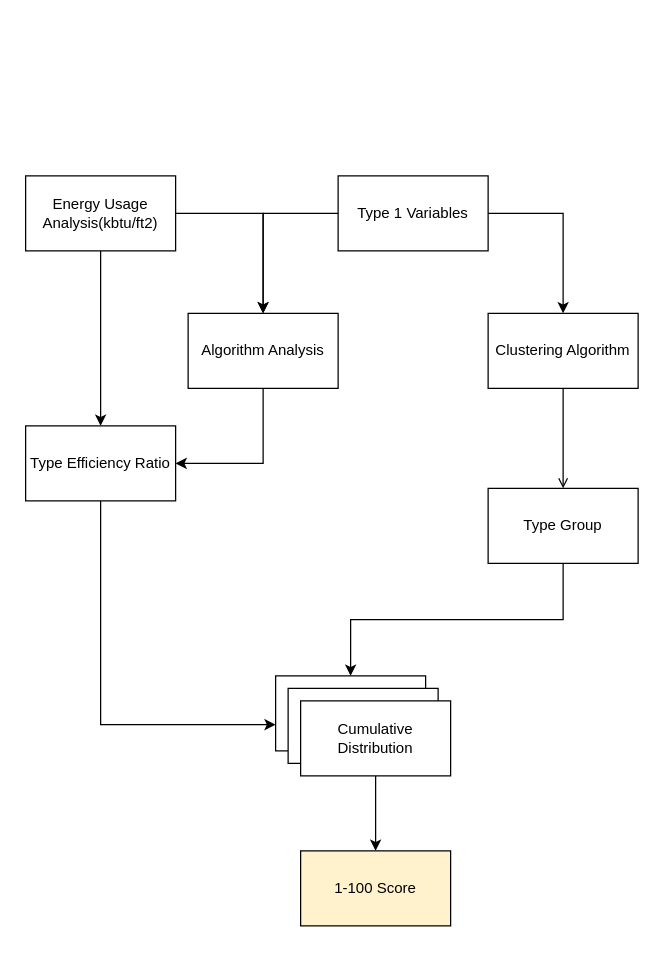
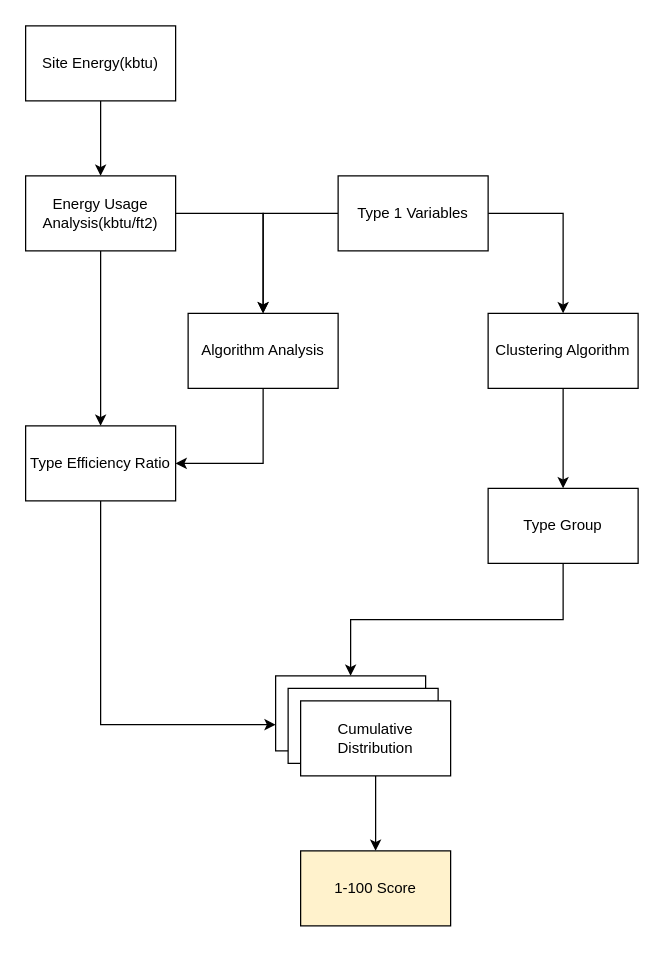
  <mxCell id="0" />
  <mxCell id="1" parent="0" />
+ <mxCell id="2" style="edgeStyle=orthogonalEdgeStyle;rounded=0;orthogonalLoop=1;jettySize=auto;html=1;" edge="1" parent="1" source="3" target="6"><mxGeometry relative="1" as="geometry" /></mxCell>
+ <mxCell id="3" value="Site Energy(kbtu)" style="rounded=0;whiteSpace=wrap;html=1;" vertex="1" parent="1"><mxGeometry x="20" y="20" width="120" height="60" as="geometry" /></mxCell>
  <mxCell id="4" style="edgeStyle=orthogonalEdgeStyle;rounded=0;orthogonalLoop=1;jettySize=auto;html=1;" edge="1" parent="1" source="6" target="8"><mxGeometry relative="1" as="geometry" /></mxCell>
  <mxCell id="5" style="edgeStyle=orthogonalEdgeStyle;rounded=0;orthogonalLoop=1;jettySize=auto;html=1;" edge="1" parent="1" source="6" target="13"><mxGeometry relative="1" as="geometry" /></mxCell>
  <mxCell id="6" value="Energy Usage Analysis(kbtu/ft2)" style="rounded=0;whiteSpace=wrap;html=1;" vertex="1" parent="1"><mxGeometry x="20" y="140" width="120" height="60" as="geometry" /></mxCell>
  <mxCell id="7" style="edgeStyle=orthogonalEdgeStyle;rounded=0;orthogonalLoop=1;jettySize=auto;html=1;entryX=1;entryY=0.5;entryDx=0;entryDy=0;" edge="1" parent="1" source="8" target="13"><mxGeometry relative="1" as="geometry"><Array as="points"><mxPoint x="210" y="370" /></Array></mxGeometry></mxCell>
  <mxCell id="8" value="Algorithm Analysis" style="rounded=0;whiteSpace=wrap;html=1;" vertex="1" parent="1"><mxGeometry x="150" y="250" width="120" height="60" as="geometry" /></mxCell>
  <mxCell id="9" style="edgeStyle=orthogonalEdgeStyle;rounded=0;orthogonalLoop=1;jettySize=auto;html=1;" edge="1" parent="1" source="11" target="8"><mxGeometry relative="1" as="geometry"><Array as="points"><mxPoint x="210" y="170" /></Array></mxGeometry></mxCell>
  <mxCell id="10" style="edgeStyle=orthogonalEdgeStyle;rounded=0;orthogonalLoop=1;jettySize=auto;html=1;exitX=1;exitY=0.5;exitDx=0;exitDy=0;" edge="1" parent="1" source="11" target="15"><mxGeometry relative="1" as="geometry" /></mxCell>
  <mxCell id="11" value="Type 1 Variables" style="rounded=0;whiteSpace=wrap;html=1;" vertex="1" parent="1"><mxGeometry x="270" y="140" width="120" height="60" as="geometry" /></mxCell>
  <mxCell id="12" style="edgeStyle=orthogonalEdgeStyle;rounded=0;orthogonalLoop=1;jettySize=auto;html=1;entryX=0;entryY=0.65;entryDx=0;entryDy=0;entryPerimeter=0;" edge="1" parent="1" source="13" target="18"><mxGeometry relative="1" as="geometry"><Array as="points"><mxPoint x="80" y="579" /></Array></mxGeometry></mxCell>
  <mxCell id="13" value="Type Efficiency Ratio" style="rounded=0;whiteSpace=wrap;html=1;" vertex="1" parent="1"><mxGeometry x="20" y="340" width="120" height="60" as="geometry" /></mxCell>
- <mxCell id="14" style="edgeStyle=orthogonalEdgeStyle;rounded=0;orthogonalLoop=1;jettySize=auto;html=1;endArrow=open;" edge="1" parent="1" source="15" target="17"><mxGeometry relative="1" as="geometry"><mxPoint x="450" y="440" as="targetPoint" /><Array as="points"><mxPoint x="450" y="440" /></Array></mxGeometry></mxCell>
+ <mxCell id="14" style="edgeStyle=orthogonalEdgeStyle;rounded=0;orthogonalLoop=1;jettySize=auto;html=1;" edge="1" parent="1" source="15" target="17"><mxGeometry relative="1" as="geometry"><mxPoint x="450" y="440" as="targetPoint" /><Array as="points"><mxPoint x="450" y="440" /></Array></mxGeometry></mxCell>
  <mxCell id="15" value="Clustering Algorithm" style="rounded=0;whiteSpace=wrap;html=1;" vertex="1" parent="1"><mxGeometry x="390" y="250" width="120" height="60" as="geometry" /></mxCell>
  <mxCell id="16" style="edgeStyle=orthogonalEdgeStyle;rounded=0;orthogonalLoop=1;jettySize=auto;html=1;exitX=0.5;exitY=1;exitDx=0;exitDy=0;entryX=0.5;entryY=0;entryDx=0;entryDy=0;" edge="1" parent="1" source="17" target="18"><mxGeometry relative="1" as="geometry" /></mxCell>
  <mxCell id="17" value="Type Group" style="rounded=0;whiteSpace=wrap;html=1;" vertex="1" parent="1"><mxGeometry x="390" y="390" width="120" height="60" as="geometry" /></mxCell>
  <mxCell id="18" value="Cumulative Distribution" style="rounded=0;whiteSpace=wrap;html=1;" vertex="1" parent="1"><mxGeometry x="220" y="540" width="120" height="60" as="geometry" /></mxCell>
  <mxCell id="19" value="Cumulative Distribution" style="rounded=0;whiteSpace=wrap;html=1;" vertex="1" parent="1"><mxGeometry x="230" y="550" width="120" height="60" as="geometry" /></mxCell>
  <mxCell id="20" style="edgeStyle=orthogonalEdgeStyle;rounded=0;orthogonalLoop=1;jettySize=auto;html=1;exitX=0.5;exitY=1;exitDx=0;exitDy=0;" edge="1" parent="1" source="21" target="22"><mxGeometry relative="1" as="geometry" /></mxCell>
  <mxCell id="21" value="Cumulative Distribution" style="rounded=0;whiteSpace=wrap;html=1;" vertex="1" parent="1"><mxGeometry x="240" y="560" width="120" height="60" as="geometry" /></mxCell>
  <mxCell id="22" value="1-100 Score" style="rounded=0;whiteSpace=wrap;html=1;fillColor=#fff2cc;" vertex="1" parent="1"><mxGeometry x="240" y="680" width="120" height="60" as="geometry" /></mxCell>
